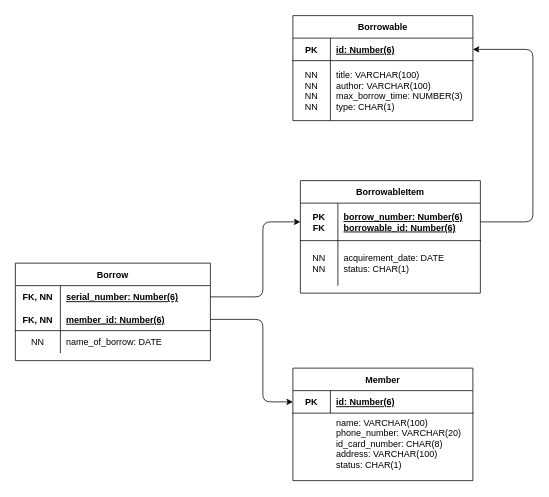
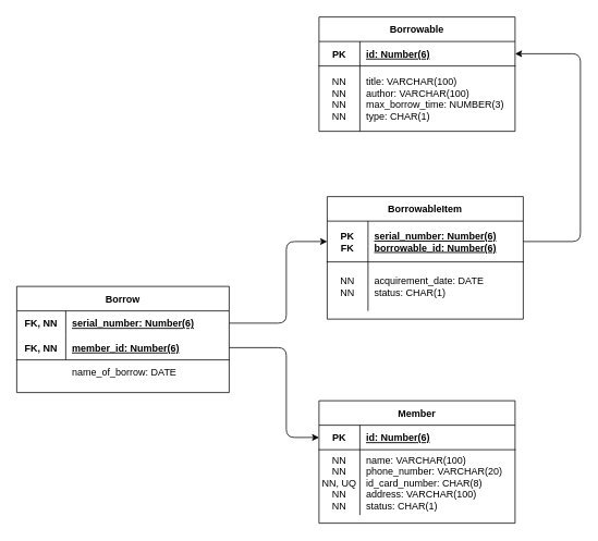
  <mxCell id="0" />
  <mxCell id="1" parent="0" />
  <mxCell id="2" value="Borrow" style="shape=table;startSize=30;container=1;collapsible=1;childLayout=tableLayout;fixedRows=1;rowLines=0;fontStyle=1;align=center;resizeLast=1;" vertex="1" parent="1"><mxGeometry x="20" y="350" width="260" height="130" as="geometry" /></mxCell>
  <mxCell id="3" value="" style="shape=partialRectangle;collapsible=0;dropTarget=0;pointerEvents=0;fillColor=none;top=0;left=0;bottom=0;right=0;points=[[0,0.5],[1,0.5]];portConstraint=eastwest;" vertex="1" parent="2"><mxGeometry y="30" width="260" height="30" as="geometry" /></mxCell>
  <mxCell id="4" value="FK, NN" style="shape=partialRectangle;connectable=0;fillColor=none;top=0;left=0;bottom=0;right=0;fontStyle=1;overflow=hidden;" vertex="1" parent="3"><mxGeometry width="60" height="30" as="geometry" /></mxCell>
  <mxCell id="5" value="serial_number: Number(6)" style="shape=partialRectangle;connectable=0;fillColor=none;top=0;left=0;bottom=0;right=0;align=left;spacingLeft=6;fontStyle=5;overflow=hidden;" vertex="1" parent="3"><mxGeometry x="60" width="200" height="30" as="geometry" /></mxCell>
  <mxCell id="6" value="" style="shape=partialRectangle;collapsible=0;dropTarget=0;pointerEvents=0;fillColor=none;top=0;left=0;bottom=1;right=0;points=[[0,0.5],[1,0.5]];portConstraint=eastwest;" vertex="1" parent="2"><mxGeometry y="60" width="260" height="30" as="geometry" /></mxCell>
  <mxCell id="7" value="FK, NN" style="shape=partialRectangle;connectable=0;fillColor=none;top=0;left=0;bottom=0;right=0;fontStyle=1;overflow=hidden;" vertex="1" parent="6"><mxGeometry width="60" height="30" as="geometry" /></mxCell>
  <mxCell id="8" value="member_id: Number(6)" style="shape=partialRectangle;connectable=0;fillColor=none;top=0;left=0;bottom=0;right=0;align=left;spacingLeft=6;fontStyle=5;overflow=hidden;" vertex="1" parent="6"><mxGeometry x="60" width="200" height="30" as="geometry" /></mxCell>
  <mxCell id="9" value="" style="shape=partialRectangle;collapsible=0;dropTarget=0;pointerEvents=0;fillColor=none;top=0;left=0;bottom=0;right=0;points=[[0,0.5],[1,0.5]];portConstraint=eastwest;" vertex="1" parent="2"><mxGeometry y="90" width="260" height="30" as="geometry" /></mxCell>
- <mxCell id="10" value="NN" style="shape=partialRectangle;connectable=0;fillColor=none;top=0;left=0;bottom=0;right=0;editable=1;overflow=hidden;" vertex="1" parent="9"><mxGeometry width="60" height="30" as="geometry" /></mxCell>
  <mxCell id="11" value="name_of_borrow: DATE" style="shape=partialRectangle;connectable=0;fillColor=none;top=0;left=0;bottom=0;right=0;align=left;spacingLeft=6;overflow=hidden;" vertex="1" parent="9"><mxGeometry x="60" width="200" height="30" as="geometry" /></mxCell>
  <mxCell id="12" value="Member" style="shape=table;startSize=30;container=1;collapsible=1;childLayout=tableLayout;fixedRows=1;rowLines=0;fontStyle=1;align=center;resizeLast=1;" vertex="1" parent="1"><mxGeometry x="390" y="490" width="240" height="150" as="geometry" /></mxCell>
  <mxCell id="13" value="" style="shape=partialRectangle;collapsible=0;dropTarget=0;pointerEvents=0;fillColor=none;top=0;left=0;bottom=1;right=0;points=[[0,0.5],[1,0.5]];portConstraint=eastwest;" vertex="1" parent="12"><mxGeometry y="30" width="240" height="30" as="geometry" /></mxCell>
  <mxCell id="14" value="PK" style="shape=partialRectangle;connectable=0;fillColor=none;top=0;left=0;bottom=0;right=0;fontStyle=1;overflow=hidden;" vertex="1" parent="13"><mxGeometry width="50" height="30" as="geometry" /></mxCell>
  <mxCell id="15" value="id: Number(6)" style="shape=partialRectangle;connectable=0;fillColor=none;top=0;left=0;bottom=0;right=0;align=left;spacingLeft=6;fontStyle=5;overflow=hidden;" vertex="1" parent="13"><mxGeometry x="50" width="190" height="30" as="geometry" /></mxCell>
  <mxCell id="16" value="" style="shape=partialRectangle;collapsible=0;dropTarget=0;pointerEvents=0;fillColor=none;top=0;left=0;bottom=0;right=0;points=[[0,0.5],[1,0.5]];portConstraint=eastwest;" vertex="1" parent="12"><mxGeometry y="60" width="240" height="80" as="geometry" /></mxCell>
+ <mxCell id="17" value="NN&#10;NN&#10;NN, UQ&#10;NN&#10;NN" style="shape=partialRectangle;connectable=0;fillColor=none;top=0;left=0;bottom=0;right=0;editable=1;overflow=hidden;" vertex="1" parent="16"><mxGeometry width="50" height="80" as="geometry" /></mxCell>
  <mxCell id="18" value="name: VARCHAR(100)&#10;phone_number: VARCHAR(20)&#10;id_card_number: CHAR(8)&#10;address: VARCHAR(100)&#10;status: CHAR(1)" style="shape=partialRectangle;connectable=0;fillColor=none;top=0;left=0;bottom=0;right=0;align=left;spacingLeft=6;overflow=hidden;" vertex="1" parent="16"><mxGeometry x="50" width="190" height="80" as="geometry" /></mxCell>
  <mxCell id="19" value="Borrowable" style="shape=table;startSize=30;container=1;collapsible=1;childLayout=tableLayout;fixedRows=1;rowLines=0;fontStyle=1;align=center;resizeLast=1;" vertex="1" parent="1"><mxGeometry x="390" y="20" width="240" height="140" as="geometry" /></mxCell>
  <mxCell id="20" value="" style="shape=partialRectangle;collapsible=0;dropTarget=0;pointerEvents=0;fillColor=none;top=0;left=0;bottom=1;right=0;points=[[0,0.5],[1,0.5]];portConstraint=eastwest;" vertex="1" parent="19"><mxGeometry y="30" width="240" height="30" as="geometry" /></mxCell>
  <mxCell id="21" value="PK" style="shape=partialRectangle;connectable=0;fillColor=none;top=0;left=0;bottom=0;right=0;fontStyle=1;overflow=hidden;" vertex="1" parent="20"><mxGeometry width="50" height="30" as="geometry" /></mxCell>
  <mxCell id="22" value="id: Number(6)" style="shape=partialRectangle;connectable=0;fillColor=none;top=0;left=0;bottom=0;right=0;align=left;spacingLeft=6;fontStyle=5;overflow=hidden;" vertex="1" parent="20"><mxGeometry x="50" width="190" height="30" as="geometry" /></mxCell>
  <mxCell id="23" value="" style="shape=partialRectangle;collapsible=0;dropTarget=0;pointerEvents=0;fillColor=none;top=0;left=0;bottom=0;right=0;points=[[0,0.5],[1,0.5]];portConstraint=eastwest;" vertex="1" parent="19"><mxGeometry y="60" width="240" height="80" as="geometry" /></mxCell>
  <mxCell id="24" value="NN&#10;NN&#10;NN&#10;NN" style="shape=partialRectangle;connectable=0;fillColor=none;top=0;left=0;bottom=0;right=0;editable=1;overflow=hidden;" vertex="1" parent="23"><mxGeometry width="50" height="80" as="geometry" /></mxCell>
  <mxCell id="25" value="title: VARCHAR(100)&#10;author: VARCHAR(100)&#10;max_borrow_time: NUMBER(3)&#10;type: CHAR(1)" style="shape=partialRectangle;connectable=0;fillColor=none;top=0;left=0;bottom=0;right=0;align=left;spacingLeft=6;overflow=hidden;" vertex="1" parent="23"><mxGeometry x="50" width="190" height="80" as="geometry" /></mxCell>
  <mxCell id="26" value="" style="endArrow=classic;html=1;exitX=1;exitY=0.5;exitDx=0;exitDy=0;entryX=0;entryY=0.5;entryDx=0;entryDy=0;" edge="1" parent="1" source="3" target="29"><mxGeometry width="50" height="50" relative="1" as="geometry"><mxPoint x="290" y="480" as="sourcePoint" /><mxPoint x="280" y="245" as="targetPoint" /><Array as="points"><mxPoint x="350" y="395" /><mxPoint x="350" y="295" /></Array></mxGeometry></mxCell>
  <mxCell id="27" value="" style="endArrow=classic;html=1;exitX=1;exitY=0.5;exitDx=0;exitDy=0;entryX=0;entryY=0.5;entryDx=0;entryDy=0;" edge="1" parent="1" source="6" target="13"><mxGeometry width="50" height="50" relative="1" as="geometry"><mxPoint x="300" y="490" as="sourcePoint" /><mxPoint x="350" y="440" as="targetPoint" /><Array as="points"><mxPoint x="350" y="425" /><mxPoint x="350" y="535" /></Array></mxGeometry></mxCell>
  <mxCell id="28" value="BorrowableItem" style="shape=table;startSize=30;container=1;collapsible=1;childLayout=tableLayout;fixedRows=1;rowLines=0;fontStyle=1;align=center;resizeLast=1;" vertex="1" parent="1"><mxGeometry x="400" y="240" width="240" height="150" as="geometry" /></mxCell>
  <mxCell id="29" value="" style="shape=partialRectangle;collapsible=0;dropTarget=0;pointerEvents=0;fillColor=none;top=0;left=0;bottom=1;right=0;points=[[0,0.5],[1,0.5]];portConstraint=eastwest;" vertex="1" parent="28"><mxGeometry y="30" width="240" height="50" as="geometry" /></mxCell>
  <mxCell id="30" value="PK&#10;FK" style="shape=partialRectangle;connectable=0;fillColor=none;top=0;left=0;bottom=0;right=0;fontStyle=1;overflow=hidden;" vertex="1" parent="29"><mxGeometry width="50" height="50" as="geometry" /></mxCell>
- <mxCell id="31" value="borrow_number: Number(6)&#10;borrowable_id: Number(6)" style="shape=partialRectangle;connectable=0;fillColor=none;top=0;left=0;bottom=0;right=0;align=left;spacingLeft=6;fontStyle=5;overflow=hidden;" vertex="1" parent="29"><mxGeometry x="50" width="190" height="50" as="geometry" /></mxCell>
+ <mxCell id="31" value="serial_number: Number(6)&#10;borrowable_id: Number(6)" style="shape=partialRectangle;connectable=0;fillColor=none;top=0;left=0;bottom=0;right=0;align=left;spacingLeft=6;fontStyle=5;overflow=hidden;" vertex="1" parent="29"><mxGeometry x="50" width="190" height="50" as="geometry" /></mxCell>
  <mxCell id="32" value="" style="shape=partialRectangle;collapsible=0;dropTarget=0;pointerEvents=0;fillColor=none;top=0;left=0;bottom=0;right=0;points=[[0,0.5],[1,0.5]];portConstraint=eastwest;" vertex="1" parent="28"><mxGeometry y="80" width="240" height="60" as="geometry" /></mxCell>
  <mxCell id="33" value="NN&#10;NN" style="shape=partialRectangle;connectable=0;fillColor=none;top=0;left=0;bottom=0;right=0;editable=1;overflow=hidden;" vertex="1" parent="32"><mxGeometry width="50" height="60" as="geometry" /></mxCell>
  <mxCell id="34" value="acquirement_date: DATE&#10;status: CHAR(1)" style="shape=partialRectangle;connectable=0;fillColor=none;top=0;left=0;bottom=0;right=0;align=left;spacingLeft=6;overflow=hidden;" vertex="1" parent="32"><mxGeometry x="50" width="190" height="60" as="geometry" /></mxCell>
  <mxCell id="35" value="" style="endArrow=classic;html=1;entryX=1;entryY=0.5;entryDx=0;entryDy=0;exitX=1;exitY=0.5;exitDx=0;exitDy=0;" edge="1" parent="1" source="29" target="20"><mxGeometry width="50" height="50" relative="1" as="geometry"><mxPoint x="270" y="410" as="sourcePoint" /><mxPoint x="320" y="360" as="targetPoint" /><Array as="points"><mxPoint x="710" y="295" /><mxPoint x="710" y="65" /></Array></mxGeometry></mxCell>
